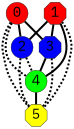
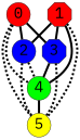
  graph {
    splines=true
    fontname="IBM Plex Mono"
    node [color=black fillcolor=red fixedsize=true fontname="IBM Plex Mono" fontsize=42 penwidth=1 shape=ellipse style=filled]
    edge [color=black penwidth=6 style=bold fontname="IBM Plex Mono"]
    0 [height=0.91667 width=0.91667]
    2 [fillcolor=blue height=0.91667 width=0.91667]
    3 [fillcolor=blue height=0.91667 shape=octagon width=0.91667]
    4 [fillcolor=green height=0.91667 width=0.91667]
-   5 [fillcolor=yellow height=0.91667 shape=octagon width=0.91667]
+   5 [fillcolor=yellow height=0.91667 width=0.91667]
    1 [height=0.91667 shape=octagon width=0.91667]
    0 -- 2
    0 -- 3
    0 -- 4 [style=dashed]
    0 -- 5 [style=dashed]
    2 -- 4 [style=dashed]
    2 -- 5 [style=dashed]
    3 -- 4
    3 -- 5 [style=dashed]
    4 -- 5
    1 -- 2
    1 -- 3
    1 -- 4
    1 -- 5 [style=dashed]
  }
